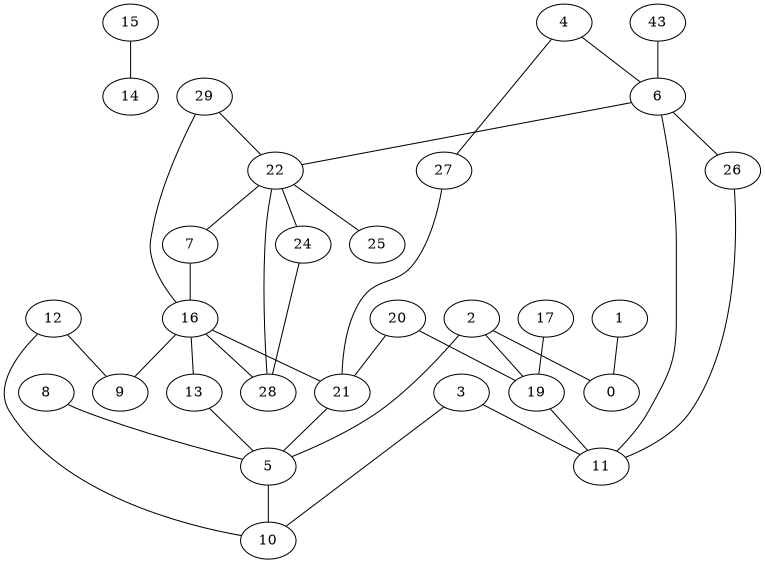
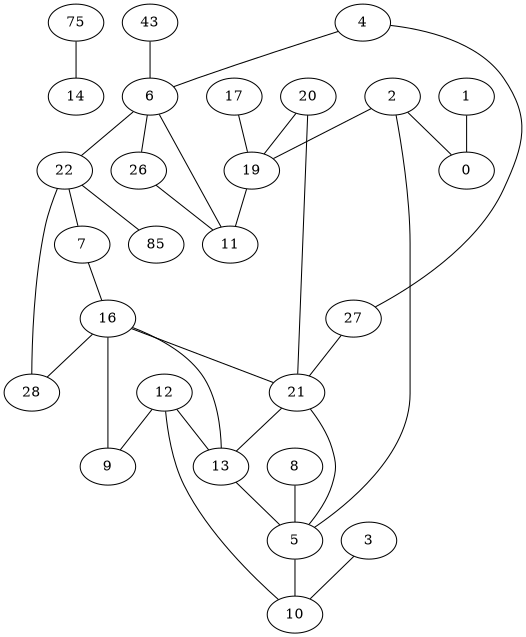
  graph {
-   15
+   15 [label=75]
    14
    16
    21
    13
    28
    9
    5
    10
    2
    19
    0
    11
    4
    6
    27
    22
    26
-   24
    7
-   25
+   25 [label=85]
    12
    3
    n24 [label=43]
    17
    20
-   29
    1
    8
    15 -- 14
    16 -- 21
    16 -- 13
    16 -- 28
    16 -- 9
+   21 -- 13
    21 -- 5
    13 -- 5
    5 -- 10
    2 -- 5
    2 -- 19
    2 -- 0
    19 -- 11
    4 -- 6
    4 -- 27
    6 -- 11
    6 -- 22
    6 -- 26
    27 -- 21
    22 -- 28
-   22 -- 24
    22 -- 7
    22 -- 25
    26 -- 11
-   24 -- 28
    7 -- 16
+   12 -- 13
    12 -- 9
    12 -- 10
    3 -- 10
-   3 -- 11
    n24 -- 6
    17 -- 19
    20 -- 21
    20 -- 19
-   29 -- 16
-   29 -- 22
    1 -- 0
    8 -- 5
  }
